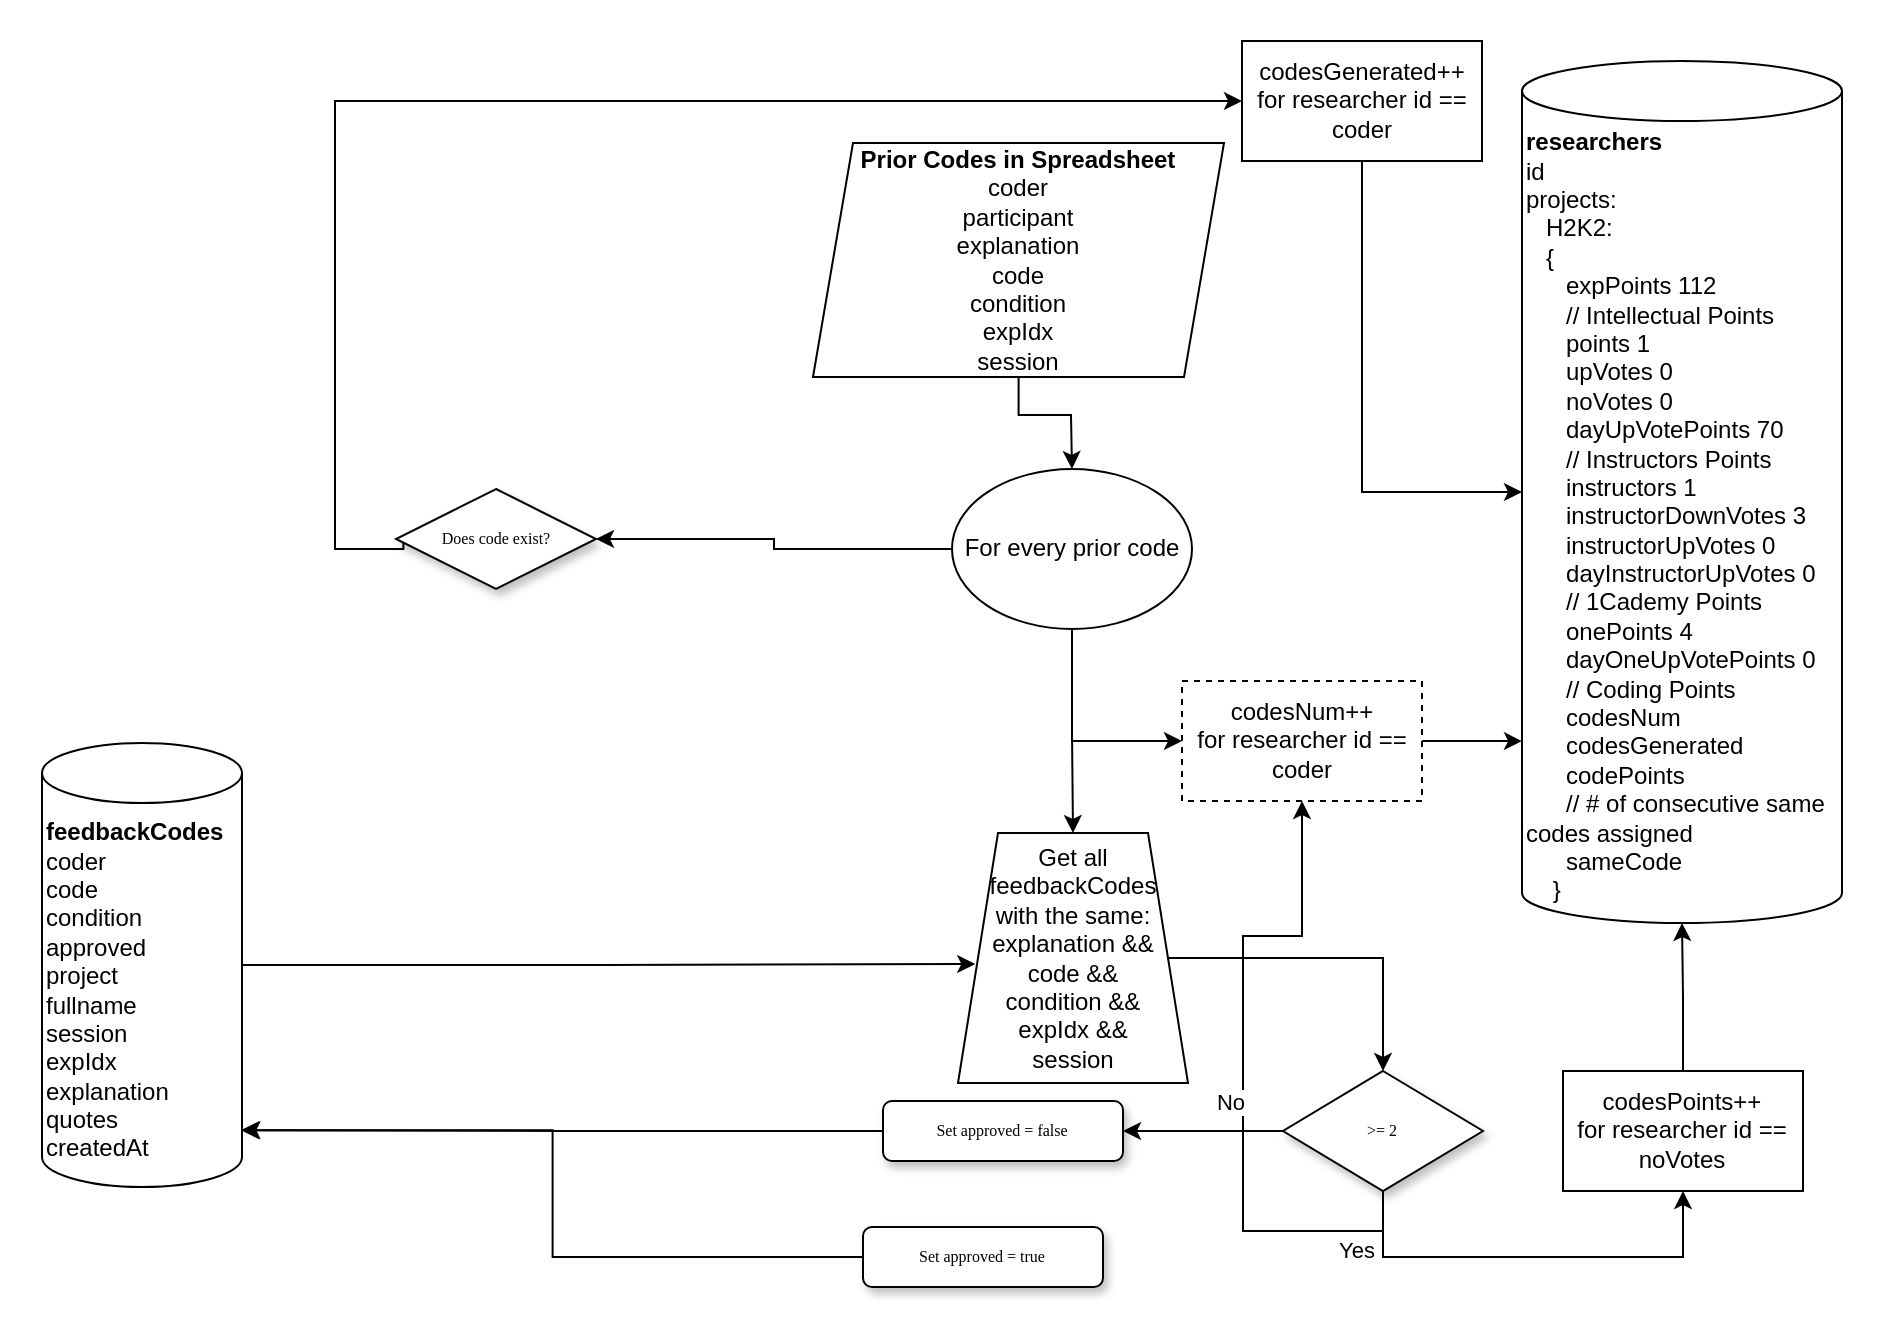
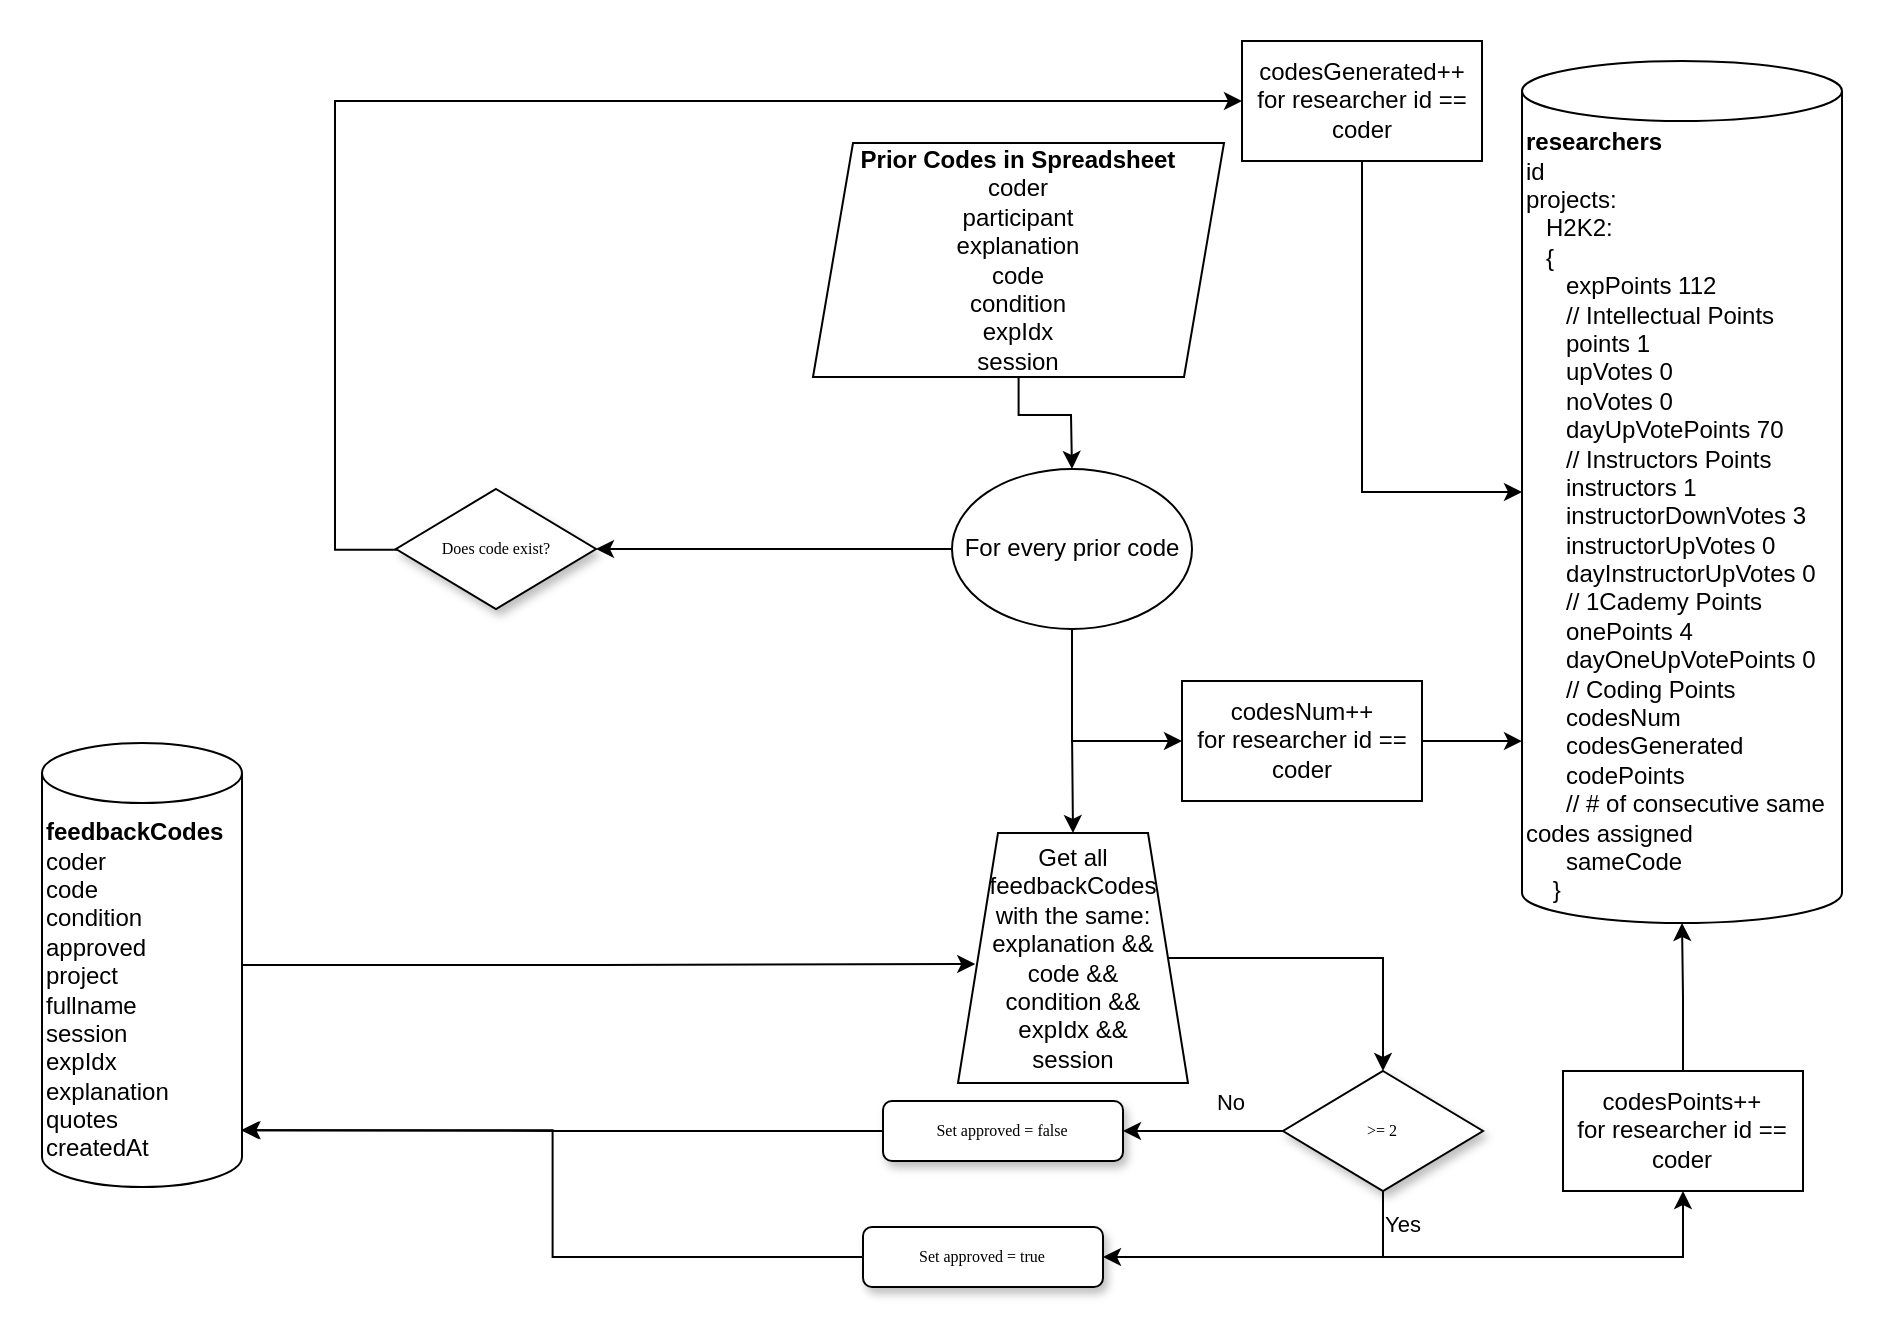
  <mxCell id="0" />
  <mxCell id="1" parent="0" />
  <mxCell id="2" style="edgeStyle=orthogonalEdgeStyle;rounded=0;orthogonalLoop=1;jettySize=auto;html=1;entryX=0.075;entryY=0.524;entryDx=0;entryDy=0;entryPerimeter=0;" parent="1" source="3" target="13" edge="1"><mxGeometry relative="1" as="geometry"><mxPoint x="287" y="482" as="targetPoint" /></mxGeometry></mxCell>
  <mxCell id="3" value="&lt;b&gt;feedbackCodes&lt;/b&gt;&lt;br&gt;&lt;div&gt;coder&lt;/div&gt;&lt;div&gt;code&lt;/div&gt;&lt;div&gt;condition&lt;/div&gt;&lt;div&gt;approved&lt;/div&gt;&lt;div&gt;project&lt;/div&gt;&lt;div&gt;fullname&lt;/div&gt;&lt;div&gt;session&lt;/div&gt;&lt;div&gt;expIdx&lt;/div&gt;&lt;div&gt;explanation&lt;/div&gt;&lt;div&gt;quotes&lt;/div&gt;&lt;div&gt;createdAt&lt;/div&gt;" style="shape=cylinder3;whiteSpace=wrap;html=1;boundedLbl=1;backgroundOutline=1;size=15;align=left;" parent="1" vertex="1"><mxGeometry x="20.5" y="371" width="100" height="222" as="geometry" /></mxCell>
  <mxCell id="4" style="edgeStyle=orthogonalEdgeStyle;rounded=0;orthogonalLoop=1;jettySize=auto;html=1;" parent="1" source="5" target="9" edge="1"><mxGeometry relative="1" as="geometry"><mxPoint x="535.5" y="210" as="targetPoint" /><Array as="points"><mxPoint x="509" y="207" /><mxPoint x="535" y="207" /></Array></mxGeometry></mxCell>
  <mxCell id="5" value="&lt;b&gt;Prior Codes in Spreadsheet&lt;br&gt;&lt;/b&gt;coder&lt;br&gt;participant&lt;br&gt;explanation&lt;br&gt;code&lt;br&gt;condition&lt;br&gt;expIdx&lt;br&gt;session" style="shape=parallelogram;perimeter=parallelogramPerimeter;whiteSpace=wrap;html=1;fixedSize=1;align=center;" parent="1" vertex="1"><mxGeometry x="406" y="71" width="205.5" height="117" as="geometry" /></mxCell>
  <mxCell id="6" style="edgeStyle=orthogonalEdgeStyle;rounded=0;orthogonalLoop=1;jettySize=auto;html=1;entryX=1;entryY=0.5;entryDx=0;entryDy=0;" parent="1" source="9" target="11" edge="1"><mxGeometry relative="1" as="geometry" /></mxCell>
  <mxCell id="7" style="edgeStyle=orthogonalEdgeStyle;rounded=0;orthogonalLoop=1;jettySize=auto;html=1;" parent="1" source="9" target="13" edge="1"><mxGeometry relative="1" as="geometry" /></mxCell>
  <mxCell id="8" style="edgeStyle=orthogonalEdgeStyle;rounded=0;orthogonalLoop=1;jettySize=auto;html=1;exitX=0.5;exitY=1;exitDx=0;exitDy=0;entryX=0;entryY=0.5;entryDx=0;entryDy=0;" parent="1" source="9" target="27" edge="1"><mxGeometry relative="1" as="geometry"><mxPoint x="600.5" y="390" as="targetPoint" /></mxGeometry></mxCell>
  <mxCell id="9" value="For every prior code" style="ellipse;whiteSpace=wrap;html=1;" parent="1" vertex="1"><mxGeometry x="475.5" y="234" width="120" height="80" as="geometry" /></mxCell>
  <mxCell id="10" style="edgeStyle=orthogonalEdgeStyle;rounded=0;orthogonalLoop=1;jettySize=auto;html=1;exitX=0.037;exitY=0.507;exitDx=0;exitDy=0;exitPerimeter=0;entryX=0;entryY=0.5;entryDx=0;entryDy=0;" parent="1" source="11" target="25" edge="1"><mxGeometry relative="1" as="geometry"><Array as="points"><mxPoint x="167" y="274" /><mxPoint x="167" y="50" /></Array></mxGeometry></mxCell>
- <mxCell id="11" value="Does code exist?" style="rhombus;whiteSpace=wrap;html=1;rounded=0;shadow=1;labelBackgroundColor=none;strokeWidth=1;fontFamily=Verdana;fontSize=8;align=center;" parent="1" vertex="1"><mxGeometry x="197.5" y="244" width="100" height="50" as="geometry" /></mxCell>
+ <mxCell id="11" value="Does code exist?" style="rhombus;whiteSpace=wrap;html=1;rounded=0;shadow=1;labelBackgroundColor=none;strokeWidth=1;fontFamily=Verdana;fontSize=8;align=center;" parent="1" vertex="1"><mxGeometry x="197.5" y="244" width="100" height="60" as="geometry" /></mxCell>
  <mxCell id="12" style="edgeStyle=orthogonalEdgeStyle;rounded=0;orthogonalLoop=1;jettySize=auto;html=1;entryX=0.5;entryY=0;entryDx=0;entryDy=0;" parent="1" source="13" target="19" edge="1"><mxGeometry relative="1" as="geometry" /></mxCell>
  <mxCell id="13" value="Get all feedbackCodes&lt;br&gt;with the same:&lt;br&gt;explanation &amp;amp;&amp;amp;&lt;br&gt;code &amp;amp;&amp;amp;&lt;br&gt;condition &amp;amp;&amp;amp;&lt;br&gt;expIdx &amp;amp;&amp;amp;&lt;br&gt;session" style="shape=trapezoid;perimeter=trapezoidPerimeter;whiteSpace=wrap;html=1;fixedSize=1;" parent="1" vertex="1"><mxGeometry x="478.5" y="416" width="115" height="125" as="geometry" /></mxCell>
  <mxCell id="14" style="edgeStyle=orthogonalEdgeStyle;rounded=0;orthogonalLoop=1;jettySize=auto;html=1;entryX=1.002;entryY=0.872;entryDx=0;entryDy=0;entryPerimeter=0;exitX=0;exitY=0.5;exitDx=0;exitDy=0;startArrow=none;" parent="1" source="20" target="3" edge="1"><mxGeometry relative="1" as="geometry"><Array as="points" /></mxGeometry></mxCell>
- <mxCell id="15" value="Yes" style="edgeStyle=orthogonalEdgeStyle;rounded=0;orthogonalLoop=1;jettySize=auto;html=1;exitX=0.5;exitY=1;exitDx=0;exitDy=0;" parent="1" source="19" target="27" edge="1"><mxGeometry x="-0.8" y="10" relative="1" as="geometry"><mxPoint as="offset" /></mxGeometry></mxCell>
+ <mxCell id="15" value="Yes" style="edgeStyle=orthogonalEdgeStyle;rounded=0;orthogonalLoop=1;jettySize=auto;html=1;entryX=1;entryY=0.5;entryDx=0;entryDy=0;exitX=0.5;exitY=1;exitDx=0;exitDy=0;" parent="1" source="19" target="20" edge="1"><mxGeometry x="-0.8" y="10" relative="1" as="geometry"><mxPoint as="offset" /></mxGeometry></mxCell>
  <mxCell id="16" style="edgeStyle=orthogonalEdgeStyle;rounded=0;orthogonalLoop=1;jettySize=auto;html=1;" parent="1" source="19" target="22" edge="1"><mxGeometry relative="1" as="geometry" /></mxCell>
  <mxCell id="17" value="No" style="edgeLabel;html=1;align=center;verticalAlign=middle;resizable=0;points=[];" parent="16" connectable="0" vertex="1"><mxGeometry x="-0.325" y="-1" relative="1" as="geometry"><mxPoint y="-14" as="offset" /></mxGeometry></mxCell>
  <mxCell id="18" style="edgeStyle=orthogonalEdgeStyle;rounded=0;orthogonalLoop=1;jettySize=auto;html=1;entryX=0.5;entryY=1;entryDx=0;entryDy=0;exitX=0.5;exitY=1;exitDx=0;exitDy=0;" parent="1" source="19" target="29" edge="1"><mxGeometry relative="1" as="geometry"><Array as="points"><mxPoint x="691" y="628" /><mxPoint x="841" y="628" /></Array></mxGeometry></mxCell>
  <mxCell id="19" value="&amp;gt;= 2" style="rhombus;whiteSpace=wrap;html=1;rounded=0;shadow=1;labelBackgroundColor=none;strokeWidth=1;fontFamily=Verdana;fontSize=8;align=center;" parent="1" vertex="1"><mxGeometry x="641" y="535" width="100" height="60" as="geometry" /></mxCell>
  <mxCell id="20" value="Set approved = true" style="rounded=1;whiteSpace=wrap;html=1;shadow=1;labelBackgroundColor=none;strokeWidth=1;fontFamily=Verdana;fontSize=8;align=center;" parent="1" vertex="1"><mxGeometry x="431" y="613" width="120" height="30" as="geometry" /></mxCell>
  <mxCell id="21" style="edgeStyle=orthogonalEdgeStyle;rounded=0;orthogonalLoop=1;jettySize=auto;html=1;entryX=0.995;entryY=0.872;entryDx=0;entryDy=0;entryPerimeter=0;" parent="1" source="22" target="3" edge="1"><mxGeometry relative="1" as="geometry" /></mxCell>
  <mxCell id="22" value="Set approved = false" style="rounded=1;whiteSpace=wrap;html=1;shadow=1;labelBackgroundColor=none;strokeWidth=1;fontFamily=Verdana;fontSize=8;align=center;" parent="1" vertex="1"><mxGeometry x="441" y="550" width="120" height="30" as="geometry" /></mxCell>
  <mxCell id="23" value="&lt;b&gt;researchers&lt;/b&gt;&lt;br&gt;id&lt;br&gt;projects:&lt;br&gt;&amp;nbsp; &amp;nbsp;H2K2:&lt;br&gt;&amp;nbsp; &amp;nbsp;{&lt;br&gt;&amp;nbsp; &amp;nbsp; &amp;nbsp; expPoints 112&lt;br&gt;&amp;nbsp; &amp;nbsp; &amp;nbsp; // Intellectual Points&lt;br&gt;&amp;nbsp; &amp;nbsp; &amp;nbsp; points 1&lt;br&gt;&amp;nbsp; &amp;nbsp; &amp;nbsp; upVotes 0&amp;nbsp;&lt;br&gt;&amp;nbsp; &amp;nbsp; &amp;nbsp; noVotes 0&lt;br&gt;&lt;div&gt;&amp;nbsp; &amp;nbsp; &amp;nbsp; dayUpVotePoints 70&amp;nbsp;&lt;/div&gt;&amp;nbsp; &amp;nbsp; &amp;nbsp; // Instructors&amp;nbsp;Points&lt;br&gt;&amp;nbsp; &amp;nbsp; &amp;nbsp; instructors 1&lt;br&gt;&amp;nbsp; &amp;nbsp; &amp;nbsp; instructorDownVotes 3&lt;br&gt;&amp;nbsp; &amp;nbsp; &amp;nbsp; instructorUpVotes 0&lt;br&gt;&amp;nbsp; &amp;nbsp; &amp;nbsp;&amp;nbsp;&lt;span style=&quot;color: rgb(0 , 0 , 0)&quot;&gt;dayInstructorUpVotes 0&lt;/span&gt;&lt;br&gt;&lt;div&gt;&lt;/div&gt;&amp;nbsp; &amp;nbsp; &amp;nbsp; // 1Cademy&amp;nbsp;Points&lt;br&gt;&amp;nbsp; &amp;nbsp; &amp;nbsp; onePoints 4&lt;br&gt;&amp;nbsp; &amp;nbsp; &amp;nbsp; dayOneUpVotePoints 0&lt;br&gt;&amp;nbsp; &amp;nbsp; &amp;nbsp; // Coding Points&lt;br&gt;&amp;nbsp; &amp;nbsp; &amp;nbsp; codesNum&lt;br&gt;&amp;nbsp; &amp;nbsp; &amp;nbsp; codesGenerated&lt;br&gt;&amp;nbsp; &amp;nbsp; &amp;nbsp; codePoints&lt;br&gt;&amp;nbsp; &amp;nbsp; &amp;nbsp; // # of consecutive same codes assigned&lt;br&gt;&amp;nbsp; &amp;nbsp; &amp;nbsp; sameCode&lt;br&gt;&amp;nbsp; &amp;nbsp; }" style="shape=cylinder3;whiteSpace=wrap;html=1;boundedLbl=1;backgroundOutline=1;size=15;align=left;" parent="1" vertex="1"><mxGeometry x="760.5" y="30" width="160" height="431" as="geometry" /></mxCell>
  <mxCell id="24" style="edgeStyle=orthogonalEdgeStyle;rounded=0;orthogonalLoop=1;jettySize=auto;html=1;exitX=0.5;exitY=1;exitDx=0;exitDy=0;" parent="1" source="25" target="23" edge="1"><mxGeometry relative="1" as="geometry" /></mxCell>
  <mxCell id="25" value="codesGenerated++&lt;br&gt;for researcher id == coder" style="rounded=0;whiteSpace=wrap;html=1;" parent="1" vertex="1"><mxGeometry x="620.5" y="20" width="120" height="60" as="geometry" /></mxCell>
  <mxCell id="26" style="edgeStyle=orthogonalEdgeStyle;rounded=0;orthogonalLoop=1;jettySize=auto;html=1;entryX=0;entryY=0.789;entryDx=0;entryDy=0;entryPerimeter=0;" parent="1" source="27" target="23" edge="1"><mxGeometry relative="1" as="geometry" /></mxCell>
- <mxCell id="27" value="codesNum++&lt;br&gt;for researcher id == coder" style="rounded=0;whiteSpace=wrap;html=1;dashed=1;" parent="1" vertex="1"><mxGeometry x="590.5" y="340" width="120" height="60" as="geometry" /></mxCell>
+ <mxCell id="27" value="codesNum++&lt;br&gt;for researcher id == coder" style="rounded=0;whiteSpace=wrap;html=1;" parent="1" vertex="1"><mxGeometry x="590.5" y="340" width="120" height="60" as="geometry" /></mxCell>
  <mxCell id="28" style="edgeStyle=orthogonalEdgeStyle;rounded=0;orthogonalLoop=1;jettySize=auto;html=1;entryX=0.5;entryY=1;entryDx=0;entryDy=0;entryPerimeter=0;" parent="1" source="29" target="23" edge="1"><mxGeometry relative="1" as="geometry" /></mxCell>
- <mxCell id="29" value="codesPoints++&lt;br&gt;for researcher id == noVotes" style="rounded=0;whiteSpace=wrap;html=1;" parent="1" vertex="1"><mxGeometry x="781" y="535" width="120" height="60" as="geometry" /></mxCell>
+ <mxCell id="29" value="codesPoints++&lt;br&gt;for researcher id == coder" style="rounded=0;whiteSpace=wrap;html=1;" parent="1" vertex="1"><mxGeometry x="781" y="535" width="120" height="60" as="geometry" /></mxCell>
